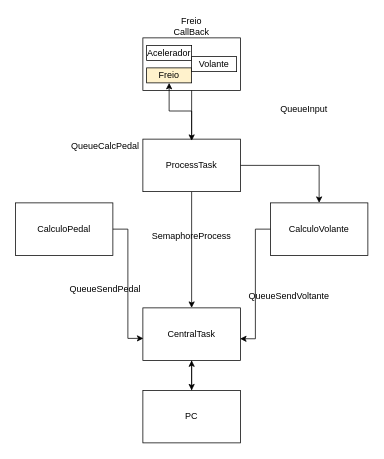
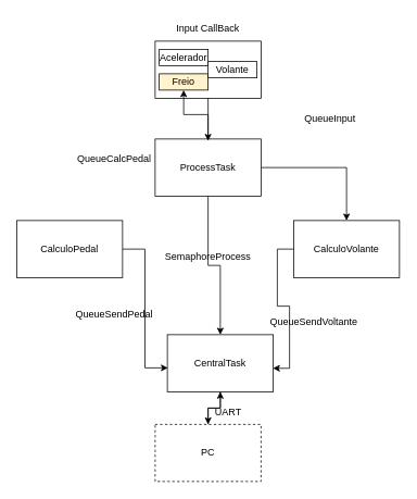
  <mxCell id="0" />
  <mxCell id="1" parent="0" />
  <mxCell id="2" value="" style="rounded=0;whiteSpace=wrap;html=1;" vertex="1" parent="1"><mxGeometry x="190" y="50" width="130" height="70" as="geometry" /></mxCell>
  <mxCell id="3" value="Acelerador" style="rounded=0;whiteSpace=wrap;html=1;" vertex="1" parent="1"><mxGeometry x="195" y="60" width="60" height="20" as="geometry" /></mxCell>
  <mxCell id="4" value="Freio" style="rounded=0;whiteSpace=wrap;html=1;fillColor=#fff2cc;" vertex="1" parent="1"><mxGeometry x="195" y="90" width="60" height="20" as="geometry" /></mxCell>
  <mxCell id="5" value="Volante" style="rounded=0;whiteSpace=wrap;html=1;" vertex="1" parent="1"><mxGeometry x="255" y="75" width="60" height="20" as="geometry" /></mxCell>
- <mxCell id="6" value="Freio CallBack" style="text;html=1;align=center;verticalAlign=middle;whiteSpace=wrap;rounded=0;" vertex="1" parent="1"><mxGeometry x="215" y="20" width="80" height="30" as="geometry" /></mxCell>
+ <mxCell id="6" value="Input CallBack" style="text;html=1;align=center;verticalAlign=middle;whiteSpace=wrap;rounded=0;" vertex="1" parent="1"><mxGeometry x="215" y="20" width="80" height="30" as="geometry" /></mxCell>
  <mxCell id="7" style="edgeStyle=orthogonalEdgeStyle;rounded=0;orthogonalLoop=1;jettySize=auto;html=1;" edge="1" parent="1" source="10" target="4"><mxGeometry relative="1" as="geometry" /></mxCell>
  <mxCell id="8" style="edgeStyle=orthogonalEdgeStyle;rounded=0;orthogonalLoop=1;jettySize=auto;html=1;" edge="1" parent="1" source="10" target="12"><mxGeometry relative="1" as="geometry" /></mxCell>
  <mxCell id="9" style="edgeStyle=orthogonalEdgeStyle;rounded=0;orthogonalLoop=1;jettySize=auto;html=1;" edge="1" parent="1" source="10" target="15"><mxGeometry relative="1" as="geometry" /></mxCell>
- <mxCell id="10" value="ProcessTask" style="rounded=0;whiteSpace=wrap;html=1;" vertex="1" parent="1"><mxGeometry x="190" y="185" width="130" height="70" as="geometry" /></mxCell>
+ <mxCell id="10" value="ProcessTask" style="rounded=0;whiteSpace=wrap;html=1;" vertex="1" parent="1"><mxGeometry x="190" y="170" width="130" height="70" as="geometry" /></mxCell>
  <mxCell id="11" style="edgeStyle=orthogonalEdgeStyle;rounded=0;orthogonalLoop=1;jettySize=auto;html=1;entryX=0.5;entryY=0.033;entryDx=0;entryDy=0;entryPerimeter=0;" edge="1" parent="1" source="2" target="10"><mxGeometry relative="1" as="geometry" /></mxCell>
  <mxCell id="12" value="CalculoVolante" style="rounded=0;whiteSpace=wrap;html=1;" vertex="1" parent="1"><mxGeometry x="360" y="270" width="130" height="70" as="geometry" /></mxCell>
  <mxCell id="13" value="CalculoPedal" style="rounded=0;whiteSpace=wrap;html=1;" vertex="1" parent="1"><mxGeometry x="20" y="270" width="130" height="70" as="geometry" /></mxCell>
  <mxCell id="14" style="edgeStyle=orthogonalEdgeStyle;rounded=0;orthogonalLoop=1;jettySize=auto;html=1;entryX=0.5;entryY=0;entryDx=0;entryDy=0;" edge="1" parent="1" source="15" target="17"><mxGeometry relative="1" as="geometry" /></mxCell>
- <mxCell id="15" value="CentralTask" style="rounded=0;whiteSpace=wrap;html=1;" vertex="1" parent="1"><mxGeometry x="190" y="410" width="130" height="70" as="geometry" /></mxCell>
+ <mxCell id="15" value="CentralTask" style="rounded=0;whiteSpace=wrap;html=1;" vertex="1" parent="1"><mxGeometry x="205" y="410" width="130" height="70" as="geometry" /></mxCell>
  <mxCell id="16" style="edgeStyle=orthogonalEdgeStyle;rounded=0;orthogonalLoop=1;jettySize=auto;html=1;entryX=0.5;entryY=1;entryDx=0;entryDy=0;" edge="1" parent="1" source="17" target="15"><mxGeometry relative="1" as="geometry" /></mxCell>
- <mxCell id="17" value="PC" style="rounded=0;whiteSpace=wrap;html=1;" vertex="1" parent="1"><mxGeometry x="190" y="520" width="130" height="70" as="geometry" /></mxCell>
+ <mxCell id="17" value="PC" style="rounded=0;whiteSpace=wrap;html=1;dashed=1;" vertex="1" parent="1"><mxGeometry x="190" y="520" width="130" height="70" as="geometry" /></mxCell>
  <mxCell id="18" style="edgeStyle=orthogonalEdgeStyle;rounded=0;orthogonalLoop=1;jettySize=auto;html=1;entryX=0.005;entryY=0.581;entryDx=0;entryDy=0;entryPerimeter=0;" edge="1" parent="1" source="13" target="15"><mxGeometry relative="1" as="geometry" /></mxCell>
  <mxCell id="19" style="edgeStyle=orthogonalEdgeStyle;rounded=0;orthogonalLoop=1;jettySize=auto;html=1;entryX=0.997;entryY=0.588;entryDx=0;entryDy=0;entryPerimeter=0;" edge="1" parent="1" source="12" target="15"><mxGeometry relative="1" as="geometry" /></mxCell>
+ <mxCell id="20" value="UART" style="text;html=1;align=center;verticalAlign=middle;whiteSpace=wrap;rounded=0;" vertex="1" parent="1"><mxGeometry x="250" y="490" width="60" height="30" as="geometry" /></mxCell>
  <mxCell id="21" value="QueueSendVoltante" style="text;html=1;align=center;verticalAlign=middle;whiteSpace=wrap;rounded=0;" vertex="1" parent="1"><mxGeometry x="355" y="380" width="60" height="30" as="geometry" /></mxCell>
  <mxCell id="22" value="QueueSendPedal" style="text;html=1;align=center;verticalAlign=middle;whiteSpace=wrap;rounded=0;" vertex="1" parent="1"><mxGeometry x="110" y="370" width="60" height="30" as="geometry" /></mxCell>
  <mxCell id="23" value="QueueCalcPedal" style="text;html=1;align=center;verticalAlign=middle;whiteSpace=wrap;rounded=0;" vertex="1" parent="1"><mxGeometry x="110" y="180" width="60" height="30" as="geometry" /></mxCell>
  <mxCell id="24" value="SemaphoreProcess" style="text;html=1;align=center;verticalAlign=middle;whiteSpace=wrap;rounded=0;" vertex="1" parent="1"><mxGeometry x="225" y="300" width="60" height="30" as="geometry" /></mxCell>
  <mxCell id="25" value="QueueInput" style="text;html=1;align=center;verticalAlign=middle;whiteSpace=wrap;rounded=0;" vertex="1" parent="1"><mxGeometry x="375" y="130" width="60" height="30" as="geometry" /></mxCell>
